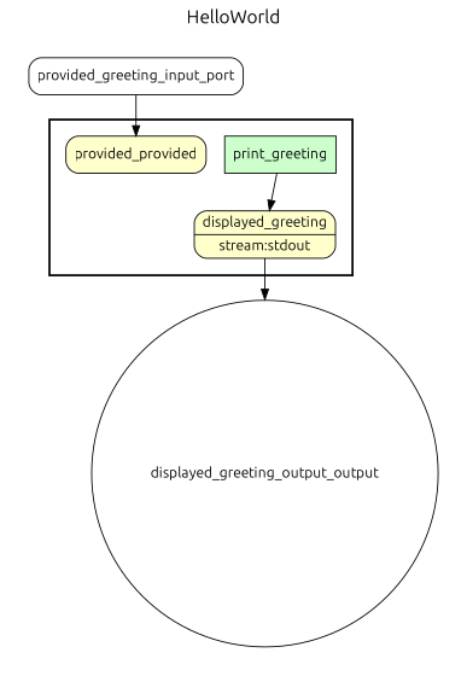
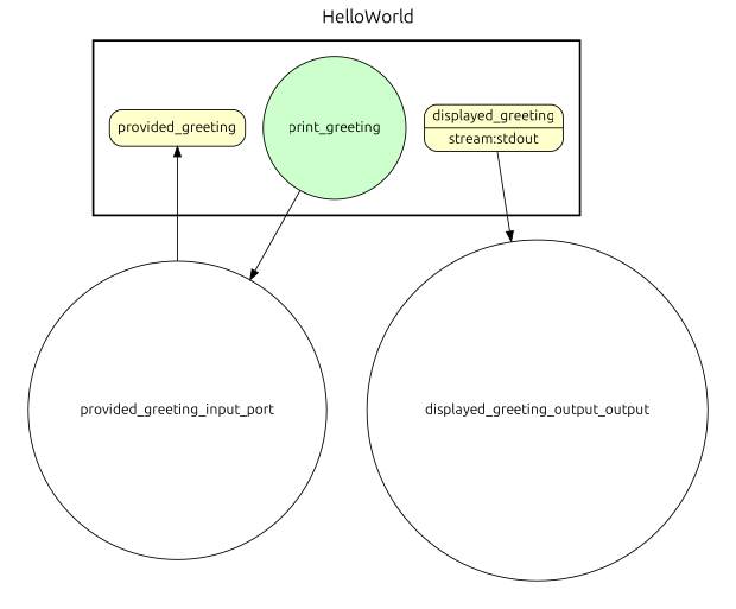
  digraph {
    fontname=Ubuntu
    fontsize=18
    label=HelloWorld
    labelloc=t
    rankdir=TB
    node [fillcolor="#FFFFCC" fontname=Ubuntu peripheries=1 shape=box style="rounded,filled"]
    edge [fontname=Ubuntu]
-   print_greeting [fillcolor="#CCFFCC" style=filled]
+   print_greeting [fillcolor="#CCFFCC" shape=circle style=filled]
    n2 [label="{<f0> displayed_greeting |<f1> stream\:stdout}" rankdir=LR shape=record]
-   provided_greeting [label=provided_provided]
-   provided_greeting_input_port [fillcolor="#FFFFFF" width=0.2]
+   provided_greeting
+   provided_greeting_input_port [fillcolor="#FFFFFF" shape=circle width=0.2]
    n5 [fillcolor="#FFFFFF" label=displayed_greeting_output_output shape=circle width=0.2]
    subgraph cluster_1 {
      color=black
      label=""
      penwidth=2
      subgraph cluster_2 {
        color=white
        label=""
        penwidth=2
        print_greeting
        n2
        provided_greeting
      }
    }
    subgraph cluster_3 {
      color=white
      label=""
      subgraph cluster_4 {
        color=white
        label=""
        provided_greeting_input_port
      }
    }
    subgraph cluster_5 {
      color=white
      label=""
      subgraph cluster_6 {
        color=white
        label=""
        n5
      }
    }
-   print_greeting -> n2
+   print_greeting -> provided_greeting_input_port
    n2 -> n5
    provided_greeting_input_port -> provided_greeting
  }
